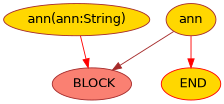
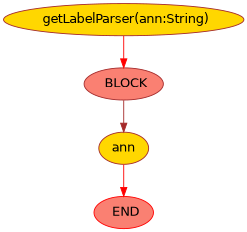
  digraph {
    fontname="DejaVu Sans"
    node [color=brown fillcolor=gold fontname="DejaVu Sans" style=filled]
    edge [color=red fontname="DejaVu Sans"]
-   n1 [label="ann(ann:String)"]
+   n1 [label=" getLabelParser(ann:String)"]
    n2 [fillcolor=salmon label=" BLOCK"]
    n3 [label=ann]
-   n4 [color=red label=" END"]
+   n4 [color=red fillcolor=salmon label=" END"]
    n1 -> n2
-   n3 -> n2 [color=brown]
+   n2 -> n3 [color=brown]
    n3 -> n4
  }
